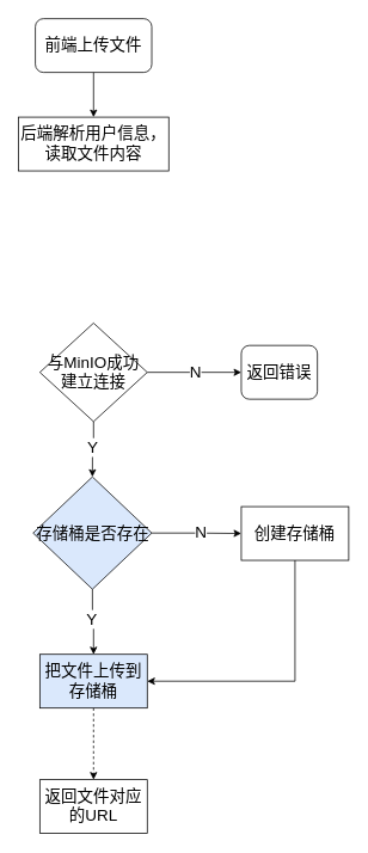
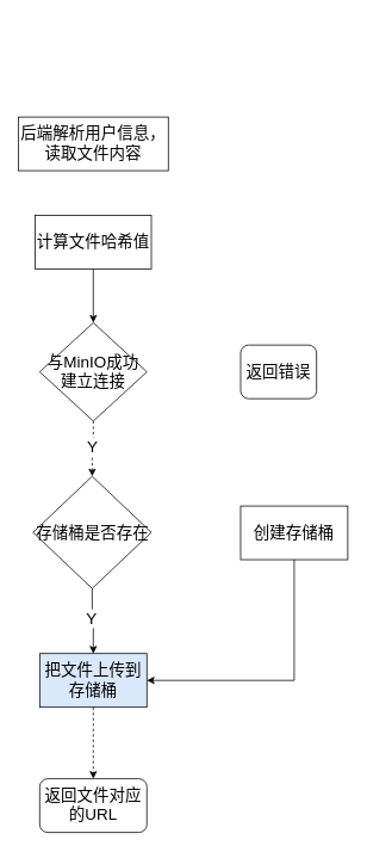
  <mxCell id="0" />
  <mxCell id="1" parent="0" />
- <mxCell id="2" style="edgeStyle=orthogonalEdgeStyle;rounded=0;orthogonalLoop=1;jettySize=auto;html=1;exitX=0.5;exitY=1;exitDx=0;exitDy=0;entryX=0.5;entryY=0;entryDx=0;entryDy=0;" edge="1" parent="1" source="3" target="4"><mxGeometry relative="1" as="geometry" /></mxCell>
- <mxCell id="3" value="&lt;font style=&quot;font-size: 18px;&quot;&gt;前端上传文件&lt;/font&gt;" style="rounded=1;whiteSpace=wrap;html=1;" vertex="1" parent="1"><mxGeometry x="39" y="20" width="130" height="60" as="geometry" /></mxCell>
  <mxCell id="4" value="&lt;font style=&quot;font-size: 18px;&quot;&gt;后端解析用户信息，读取文件内容&lt;/font&gt;" style="rounded=0;whiteSpace=wrap;html=1;" vertex="1" parent="1"><mxGeometry x="20" y="130" width="168" height="60" as="geometry" /></mxCell>
- <mxCell id="7" style="edgeStyle=orthogonalEdgeStyle;rounded=0;orthogonalLoop=1;jettySize=auto;html=1;exitX=0.5;exitY=1;exitDx=0;exitDy=0;entryX=0.5;entryY=0;entryDx=0;entryDy=0;" edge="1" parent="1" source="11" target="17"><mxGeometry relative="1" as="geometry" /></mxCell>
+ <mxCell id="5" style="edgeStyle=orthogonalEdgeStyle;rounded=0;orthogonalLoop=1;jettySize=auto;html=1;exitX=0.5;exitY=1;exitDx=0;exitDy=0;entryX=0.5;entryY=0;entryDx=0;entryDy=0;" edge="1" parent="1" source="6" target="11"><mxGeometry relative="1" as="geometry" /></mxCell>
+ <mxCell id="6" value="&lt;font style=&quot;font-size: 18px;&quot;&gt;计算文件哈希值&lt;/font&gt;" style="rounded=0;whiteSpace=wrap;html=1;" vertex="1" parent="1"><mxGeometry x="39" y="240" width="130" height="60" as="geometry" /></mxCell>
+ <mxCell id="7" style="edgeStyle=orthogonalEdgeStyle;rounded=0;orthogonalLoop=1;jettySize=auto;html=1;exitX=0.5;exitY=1;exitDx=0;exitDy=0;entryX=0.5;entryY=0;entryDx=0;entryDy=0;dashed=1;" edge="1" parent="1" source="11" target="17"><mxGeometry relative="1" as="geometry" /></mxCell>
  <mxCell id="8" value="&lt;font style=&quot;font-size: 18px;&quot;&gt;Y&lt;/font&gt;" style="edgeLabel;html=1;align=center;verticalAlign=middle;resizable=0;points=[];" vertex="1" connectable="0" parent="7"><mxGeometry x="-0.096" y="-2" relative="1" as="geometry"><mxPoint as="offset" /></mxGeometry></mxCell>
- <mxCell id="9" style="edgeStyle=orthogonalEdgeStyle;rounded=0;orthogonalLoop=1;jettySize=auto;html=1;exitX=1;exitY=0.5;exitDx=0;exitDy=0;entryX=0;entryY=0.5;entryDx=0;entryDy=0;" edge="1" parent="1" source="11" target="12"><mxGeometry relative="1" as="geometry" /></mxCell>
- <mxCell id="10" value="&lt;font style=&quot;font-size: 18px;&quot;&gt;N&lt;/font&gt;" style="edgeLabel;html=1;align=center;verticalAlign=middle;resizable=0;points=[];" vertex="1" connectable="0" parent="9"><mxGeometry x="0.023" y="-2" relative="1" as="geometry"><mxPoint x="-1" y="-3" as="offset" /></mxGeometry></mxCell>
  <mxCell id="11" value="&lt;font style=&quot;font-size: 18px;&quot;&gt;与MinIO成功建立连接&lt;/font&gt;" style="rhombus;whiteSpace=wrap;html=1;" vertex="1" parent="1"><mxGeometry x="44" y="360" width="120" height="110" as="geometry" /></mxCell>
  <mxCell id="12" value="&lt;font style=&quot;font-size: 18px;&quot;&gt;返回错误&lt;/font&gt;" style="rounded=1;whiteSpace=wrap;html=1;" vertex="1" parent="1"><mxGeometry x="269" y="385" width="85" height="60" as="geometry" /></mxCell>
  <mxCell id="13" style="edgeStyle=orthogonalEdgeStyle;rounded=0;orthogonalLoop=1;jettySize=auto;html=1;exitX=0.5;exitY=1;exitDx=0;exitDy=0;entryX=0.5;entryY=0;entryDx=0;entryDy=0;" edge="1" parent="1" source="17" target="20"><mxGeometry relative="1" as="geometry" /></mxCell>
  <mxCell id="14" value="&lt;font style=&quot;font-size: 18px;&quot;&gt;Y&lt;/font&gt;" style="edgeLabel;html=1;align=center;verticalAlign=middle;resizable=0;points=[];" vertex="1" connectable="0" parent="13"><mxGeometry x="-0.117" y="1" relative="1" as="geometry"><mxPoint x="-2" as="offset" /></mxGeometry></mxCell>
- <mxCell id="15" style="edgeStyle=orthogonalEdgeStyle;rounded=0;orthogonalLoop=1;jettySize=auto;html=1;exitX=1;exitY=0.5;exitDx=0;exitDy=0;entryX=0;entryY=0.5;entryDx=0;entryDy=0;" edge="1" parent="1" source="17" target="18"><mxGeometry relative="1" as="geometry" /></mxCell>
- <mxCell id="16" value="&lt;font style=&quot;font-size: 18px;&quot;&gt;N&lt;/font&gt;" style="edgeLabel;html=1;align=center;verticalAlign=middle;resizable=0;points=[];" vertex="1" connectable="0" parent="15"><mxGeometry x="0.065" y="5" relative="1" as="geometry"><mxPoint x="1" y="3" as="offset" /></mxGeometry></mxCell>
- <mxCell id="17" value="&lt;font style=&quot;font-size: 18px;&quot;&gt;存储桶是否存在&lt;/font&gt;" style="rhombus;whiteSpace=wrap;html=1;fillColor=#dae8fc;" vertex="1" parent="1"><mxGeometry x="36.5" y="531.75" width="132.5" height="125.5" as="geometry" /></mxCell>
+ <mxCell id="17" value="&lt;font style=&quot;font-size: 18px;&quot;&gt;存储桶是否存在&lt;/font&gt;" style="rhombus;whiteSpace=wrap;html=1;" vertex="1" parent="1"><mxGeometry x="36.5" y="531.75" width="132.5" height="125.5" as="geometry" /></mxCell>
  <mxCell id="18" value="&lt;font style=&quot;font-size: 18px;&quot;&gt;创建存储桶&lt;/font&gt;" style="rounded=0;whiteSpace=wrap;html=1;" vertex="1" parent="1"><mxGeometry x="269" y="565" width="120" height="60" as="geometry" /></mxCell>
  <mxCell id="19" style="edgeStyle=orthogonalEdgeStyle;rounded=0;orthogonalLoop=1;jettySize=auto;html=1;exitX=0.5;exitY=1;exitDx=0;exitDy=0;entryX=0.5;entryY=0;entryDx=0;entryDy=0;dashed=1;" edge="1" parent="1" source="20" target="21"><mxGeometry relative="1" as="geometry" /></mxCell>
  <mxCell id="20" value="&lt;font style=&quot;font-size: 18px;&quot;&gt;把文件上传到存储桶&lt;/font&gt;" style="rounded=0;whiteSpace=wrap;html=1;fillColor=#dae8fc;" vertex="1" parent="1"><mxGeometry x="44" y="730" width="120" height="60" as="geometry" /></mxCell>
- <mxCell id="21" value="&lt;font style=&quot;font-size: 18px;&quot;&gt;返回文件对应的URL&lt;/font&gt;" style="whiteSpace=wrap;html=1;rounded=0;" vertex="1" parent="1"><mxGeometry x="44" y="870" width="120" height="60" as="geometry" /></mxCell>
+ <mxCell id="21" value="&lt;font style=&quot;font-size: 18px;&quot;&gt;返回文件对应的URL&lt;/font&gt;" style="rounded=1;whiteSpace=wrap;html=1;" vertex="1" parent="1"><mxGeometry x="44" y="870" width="120" height="60" as="geometry" /></mxCell>
  <mxCell id="22" value="" style="endArrow=none;html=1;rounded=0;entryX=0.5;entryY=1;entryDx=0;entryDy=0;" edge="1" parent="1" target="18"><mxGeometry width="50" height="50" relative="1" as="geometry"><mxPoint x="329" y="760" as="sourcePoint" /><mxPoint x="349" y="770" as="targetPoint" /></mxGeometry></mxCell>
  <mxCell id="23" value="" style="endArrow=classic;html=1;rounded=0;entryX=1;entryY=0.5;entryDx=0;entryDy=0;" edge="1" parent="1" target="20"><mxGeometry width="50" height="50" relative="1" as="geometry"><mxPoint x="329" y="760" as="sourcePoint" /><mxPoint x="319" y="840" as="targetPoint" /></mxGeometry></mxCell>
